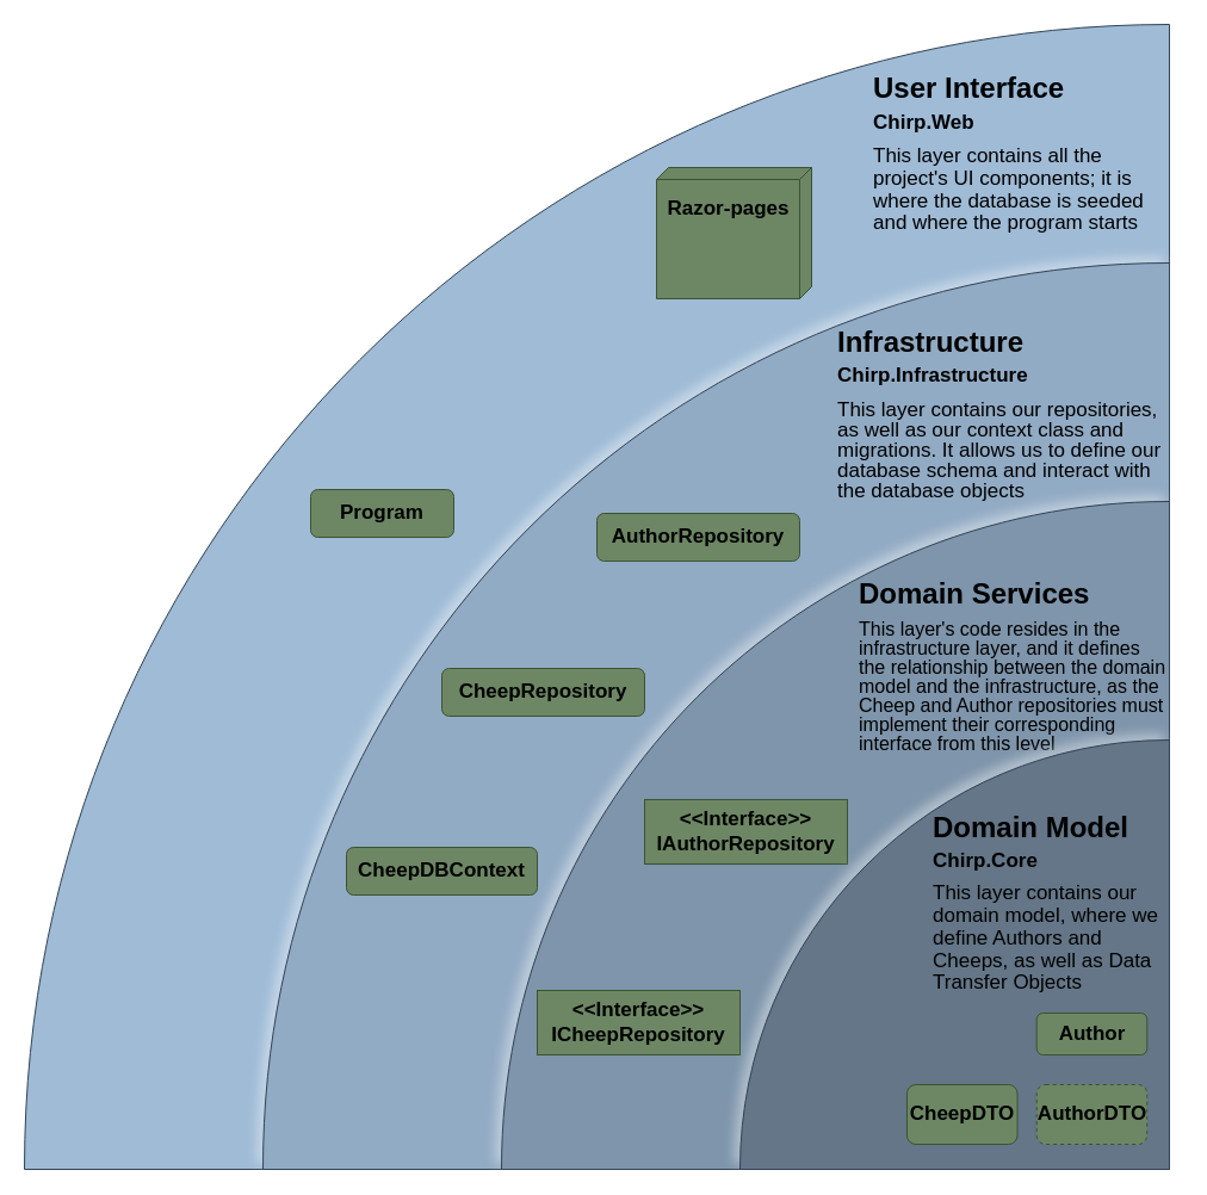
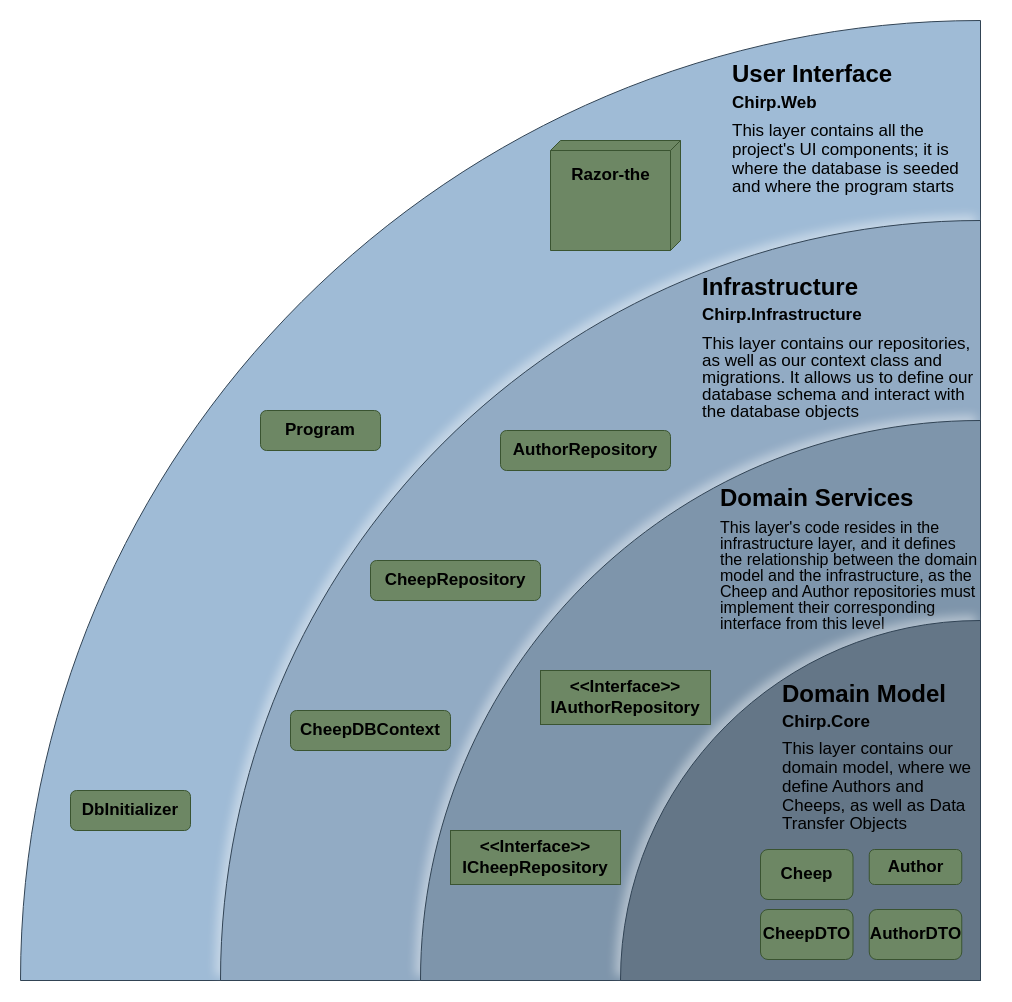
  <mxCell id="0" />
  <mxCell id="1" value="4" parent="0" />
  <mxCell id="2" value="" style="shape=stencil(rVRNT4NAEP01JHqgQdCDxwb14MHE6B+Ybqdl0mWX7C6F+uudZUtbSmmMmhBg3mPefC5RltsCKozSREGJUfYUpel7DcahYSwnIySTKb8Xgbx/DGYzNMFWKFzAtmAIFr2fdUZvsKGl2yuQKtCQ82z2HCVz/sZfWS60UixCWtkBc8KzGJBi36QNYsnsIYTZ7e1gVRyhRF/EKXos8S0AUfry60h3P4v0cTlSljMyVXCWL0Bs1kbXankxvwp8M0dET5d6i8fE+xENO3S59F5BkjpRSP5XoE/oisJn4b3BCL4bWBLx88a0HuOWMLa79SsJXZ1O860EJwpvdJ79Ulv6OnwBoiDsHJoC/GB3uvYGKDfj52ttPWiwkiAw0OaQxL6ehlwIQjyx+VTx+7zP+m/Oym9jaMnGRjvwKzDolASzxph14pWE9YCyDWI1hv8wbCG1xSungfHRwnXoxJZm+UobvLK+K5Iy/BamTsZIoEPDVDvgGw==);whiteSpace=wrap;html=1;fillColor=#9FBBD6;strokeColor=#314354;rotation=-180;shadow=1;shadowColor=#FFFFFF;shadowOpacity=40;shadowOffsetX=-5;shadowOffsetY=-5;shadowBlur=5;" parent="1" vertex="1"><mxGeometry x="20" y="20" width="960" height="960" as="geometry" /></mxCell>
  <mxCell id="3" value="" style="verticalAlign=top;align=left;spacingTop=8;spacingLeft=2;spacingRight=12;shape=cube;size=10;direction=south;fontStyle=4;html=1;whiteSpace=wrap;strokeColor=#3A5431;fillColor=#6d8764;rotation=0;strokeWidth=1;noLabel=0;connectable=1;allowArrows=1;fixDash=0;recursiveResize=1;comic=0;fontColor=#ffffff;" parent="1" vertex="1"><mxGeometry x="550" y="140" width="130" height="110" as="geometry" /></mxCell>
- <mxCell id="4" value="&lt;font style=&quot;font-size: 17px;&quot;&gt;&lt;b style=&quot;&quot;&gt;Razor-pages&lt;/b&gt;&lt;/font&gt;" style="text;html=1;align=center;verticalAlign=middle;resizable=0;points=[];autosize=1;strokeColor=none;fillColor=none;" parent="1" vertex="1"><mxGeometry x="545" y="160" width="130" height="30" as="geometry" /></mxCell>
+ <mxCell id="4" value="&lt;font style=&quot;font-size: 17px;&quot;&gt;&lt;b style=&quot;&quot;&gt;Razor-the&lt;/b&gt;&lt;/font&gt;" style="text;html=1;align=center;verticalAlign=middle;resizable=0;points=[];autosize=1;strokeColor=none;fillColor=none;" parent="1" vertex="1"><mxGeometry x="545" y="160" width="130" height="30" as="geometry" /></mxCell>
  <mxCell id="5" value="&lt;h1 style=&quot;margin-top: 0px; line-height: 60%;&quot;&gt;&lt;font&gt;&lt;br&gt;&lt;/font&gt;&lt;/h1&gt;&lt;h1 style=&quot;margin-top: 0px; line-height: 60%;&quot;&gt;&lt;font&gt;User Interface&lt;/font&gt;&lt;/h1&gt;&lt;h3 style=&quot;line-height: 60%;&quot;&gt;&lt;font style=&quot;font-size: 17px; line-height: 60%;&quot;&gt;Chirp.Web&lt;/font&gt;&lt;/h3&gt;&lt;p style=&quot;line-height: 90%;&quot;&gt;&lt;font style=&quot;line-height: 110%; font-size: 17px;&quot;&gt;This layer contains all the project's UI components; it is where the database is seeded and where the program starts&lt;/font&gt;&lt;/p&gt;" style="text;html=1;whiteSpace=wrap;overflow=hidden;rounded=0;" parent="1" vertex="1"><mxGeometry x="730" y="30" width="250" height="200" as="geometry" /></mxCell>
  <mxCell id="6" value="&lt;font style=&quot;font-size: 17px;&quot; color=&quot;#000000&quot;&gt;&lt;b style=&quot;&quot;&gt;Program&lt;/b&gt;&lt;/font&gt;" style="rounded=1;whiteSpace=wrap;html=1;fillColor=#6d8764;fontColor=#ffffff;strokeColor=#3A5431;" vertex="1" parent="1"><mxGeometry x="260" y="410" width="120" height="40" as="geometry" /></mxCell>
+ <mxCell id="7" value="&lt;font style=&quot;font-size: 17px;&quot; color=&quot;#000000&quot;&gt;&lt;b style=&quot;&quot;&gt;DbInitializer&lt;/b&gt;&lt;/font&gt;" style="rounded=1;whiteSpace=wrap;html=1;fillColor=#6d8764;fontColor=#ffffff;strokeColor=#3A5431;" parent="1" vertex="1"><mxGeometry x="70" y="790" width="120" height="40" as="geometry" /></mxCell>
  <mxCell id="8" value="3" parent="0" />
  <mxCell id="9" value="" style="shape=stencil(rVRNT4NAEP01JHqgQdCDxwb14MHE6B+Ybqdl0mWX7C6F+uudZUtbSmmMmhBg3mPefC5RltsCKozSREGJUfYUpel7DcahYSwnIySTKb8Xgbx/DGYzNMFWKFzAtmAIFr2fdUZvsKGl2yuQKtCQ82z2HCVz/sZfWS60UixCWtkBc8KzGJBi36QNYsnsIYTZ7e1gVRyhRF/EKXos8S0AUfry60h3P4v0cTlSljMyVXCWL0Bs1kbXankxvwp8M0dET5d6i8fE+xENO3S59F5BkjpRSP5XoE/oisJn4b3BCL4bWBLx88a0HuOWMLa79SsJXZ1O860EJwpvdJ79Ulv6OnwBoiDsHJoC/GB3uvYGKDfj52ttPWiwkiAw0OaQxL6ehlwIQjyx+VTx+7zP+m/Oym9jaMnGRjvwKzDolASzxph14pWE9YCyDWI1hv8wbCG1xSungfHRwnXoxJZm+UobvLK+K5Iy/BamTsZIoEPDVDvgGw==);whiteSpace=wrap;html=1;fillColor=#92ABC4;strokeColor=#314354;rotation=-180;shadow=1;shadowColor=#FFFFFF;shadowOpacity=40;shadowOffsetX=-5;shadowOffsetY=-5;shadowBlur=5;" parent="8" vertex="1"><mxGeometry x="220" y="220" width="760" height="760" as="geometry" /></mxCell>
  <mxCell id="10" value="&lt;font style=&quot;font-size: 17px;&quot; color=&quot;#000000&quot;&gt;&lt;b style=&quot;&quot;&gt;AuthorRepository&lt;/b&gt;&lt;/font&gt;" style="rounded=1;whiteSpace=wrap;html=1;fillColor=#6d8764;fontColor=#ffffff;strokeColor=#3A5431;" vertex="1" parent="8"><mxGeometry x="500" y="430" width="170" height="40" as="geometry" /></mxCell>
  <mxCell id="11" value="&lt;font style=&quot;font-size: 17px;&quot; color=&quot;#000000&quot;&gt;&lt;b style=&quot;&quot;&gt;CheepRepository&lt;/b&gt;&lt;/font&gt;" style="rounded=1;whiteSpace=wrap;html=1;fillColor=#6d8764;fontColor=#ffffff;strokeColor=#3A5431;" vertex="1" parent="8"><mxGeometry x="370" y="560" width="170" height="40" as="geometry" /></mxCell>
  <mxCell id="12" value="&lt;font style=&quot;font-size: 17px;&quot; color=&quot;#000000&quot;&gt;&lt;b style=&quot;&quot;&gt;CheepDBContext&lt;/b&gt;&lt;/font&gt;" style="rounded=1;whiteSpace=wrap;html=1;fillColor=#6d8764;fontColor=#ffffff;strokeColor=#3A5431;" vertex="1" parent="8"><mxGeometry x="290" y="710" width="160" height="40" as="geometry" /></mxCell>
  <mxCell id="13" value="&lt;h1 style=&quot;margin-top: 0px; line-height: 70%;&quot;&gt;&lt;br&gt;&lt;/h1&gt;&lt;h1 style=&quot;margin-top: 0px; line-height: 60%;&quot;&gt;Infrastructure&lt;/h1&gt;&lt;h3 style=&quot;line-height: 60%;&quot;&gt;&lt;font style=&quot;font-size: 17px; line-height: 60%;&quot;&gt;Chirp.Infrastructure&lt;/font&gt;&lt;/h3&gt;&lt;p style=&quot;line-height: 90%;&quot;&gt;&lt;font style=&quot;font-size: 17px; line-height: 100%;&quot;&gt;This layer contains our repositories, as well as our context class and migrations. It allows us to define our database schema and interact with the database objects&amp;nbsp;&lt;/font&gt;&lt;/p&gt;" style="text;html=1;whiteSpace=wrap;overflow=hidden;rounded=0;" parent="8" vertex="1"><mxGeometry x="700" y="240" width="280" height="220" as="geometry" /></mxCell>
  <mxCell id="14" value="2" parent="0" />
  <mxCell id="15" value="" style="shape=stencil(rVRNT4NAEP01JHqgQdCDxwb14MHE6B+Ybqdl0mWX7C6F+uudZUtbSmmMmhBg3mPefC5RltsCKozSREGJUfYUpel7DcahYSwnIySTKb8Xgbx/DGYzNMFWKFzAtmAIFr2fdUZvsKGl2yuQKtCQ82z2HCVz/sZfWS60UixCWtkBc8KzGJBi36QNYsnsIYTZ7e1gVRyhRF/EKXos8S0AUfry60h3P4v0cTlSljMyVXCWL0Bs1kbXankxvwp8M0dET5d6i8fE+xENO3S59F5BkjpRSP5XoE/oisJn4b3BCL4bWBLx88a0HuOWMLa79SsJXZ1O860EJwpvdJ79Ulv6OnwBoiDsHJoC/GB3uvYGKDfj52ttPWiwkiAw0OaQxL6ehlwIQjyx+VTx+7zP+m/Oym9jaMnGRjvwKzDolASzxph14pWE9YCyDWI1hv8wbCG1xSungfHRwnXoxJZm+UobvLK+K5Iy/BamTsZIoEPDVDvgGw==);whiteSpace=wrap;html=1;fillColor=#7E95AB;strokeColor=#314354;rotation=-180;shadow=1;shadowColor=#FFFFFF;shadowOpacity=40;shadowOffsetX=-5;shadowOffsetY=-5;shadowBlur=5;" parent="14" vertex="1"><mxGeometry x="420" y="420" width="560" height="560" as="geometry" /></mxCell>
  <mxCell id="16" value="&lt;h1 style=&quot;margin-top: 0px; line-height: 50%;&quot;&gt;&lt;br&gt;&lt;/h1&gt;&lt;h1 style=&quot;margin-top: 0px; line-height: 50%;&quot;&gt;Domain Services&lt;/h1&gt;&lt;p style=&quot;line-height: 90%;&quot;&gt;&lt;font style=&quot;font-size: 16px; line-height: 100%;&quot;&gt;&lt;font&gt;This layer's code resides in the infrastructure layer, and it defines the relationship between the domain model&amp;nbsp;&lt;/font&gt;&lt;span style=&quot;background-color: initial;&quot;&gt;and the infrastructure, as the Cheep and Author repositories must implement their corresponding interface from this level&lt;/span&gt;&lt;/font&gt;&lt;/p&gt;" style="text;html=1;whiteSpace=wrap;overflow=hidden;rounded=0;" parent="14" vertex="1"><mxGeometry x="718" y="457" width="260" height="210" as="geometry" /></mxCell>
  <mxCell id="17" value="&lt;font style=&quot;font-weight: 700; font-size: 17px;&quot; color=&quot;#000000&quot;&gt;&amp;lt;&amp;lt;Interface&amp;gt;&amp;gt;&lt;/font&gt;&lt;div style=&quot;color: rgb(255, 255, 255); font-weight: 700;&quot;&gt;&lt;font style=&quot;font-size: 17px;&quot; color=&quot;#000000&quot;&gt;ICheepRepository&lt;/font&gt;&lt;/div&gt;" style="rounded=0;whiteSpace=wrap;html=1;fillColor=#6d8764;fontColor=#ffffff;strokeColor=#3A5431;" vertex="1" parent="14"><mxGeometry x="450" y="830" width="170" height="54" as="geometry" /></mxCell>
  <mxCell id="18" value="&lt;font style=&quot;font-weight: 700; font-size: 17px;&quot; color=&quot;#000000&quot;&gt;&amp;lt;&amp;lt;Interface&amp;gt;&amp;gt;&lt;/font&gt;&lt;div style=&quot;font-weight: 700;&quot;&gt;&lt;font style=&quot;font-size: 17px;&quot; color=&quot;#000000&quot;&gt;IAuthorRepository&lt;/font&gt;&lt;/div&gt;" style="rounded=0;whiteSpace=wrap;html=1;fillColor=#6d8764;fontColor=#ffffff;strokeColor=#3A5431;" vertex="1" parent="14"><mxGeometry x="540" y="670" width="170" height="54" as="geometry" /></mxCell>
  <mxCell id="19" value="1" parent="0" />
  <mxCell id="20" value="" style="shape=stencil(rVRNT4NAEP01JHqgQdCDxwb14MHE6B+Ybqdl0mWX7C6F+uudZUtbSmmMmhBg3mPefC5RltsCKozSREGJUfYUpel7DcahYSwnIySTKb8Xgbx/DGYzNMFWKFzAtmAIFr2fdUZvsKGl2yuQKtCQ82z2HCVz/sZfWS60UixCWtkBc8KzGJBi36QNYsnsIYTZ7e1gVRyhRF/EKXos8S0AUfry60h3P4v0cTlSljMyVXCWL0Bs1kbXankxvwp8M0dET5d6i8fE+xENO3S59F5BkjpRSP5XoE/oisJn4b3BCL4bWBLx88a0HuOWMLa79SsJXZ1O860EJwpvdJ79Ulv6OnwBoiDsHJoC/GB3uvYGKDfj52ttPWiwkiAw0OaQxL6ehlwIQjyx+VTx+7zP+m/Oym9jaMnGRjvwKzDolASzxph14pWE9YCyDWI1hv8wbCG1xSungfHRwnXoxJZm+UobvLK+K5Iy/BamTsZIoEPDVDvgGw==);whiteSpace=wrap;html=1;fillColor=#647687;strokeColor=#314354;rotation=-180;shadow=1;shadowColor=#FFFFFF;shadowOpacity=40;shadowOffsetX=-5;shadowBlur=5;shadowOffsetY=-5;perimeter=rectanglePerimeter;" parent="19" vertex="1"><mxGeometry x="620" y="620" width="360" height="360" as="geometry" /></mxCell>
  <mxCell id="21" value="&lt;h1 style=&quot;margin-top: 0px; line-height: 60%;&quot;&gt;&lt;br&gt;&lt;/h1&gt;&lt;h1 style=&quot;margin-top: 0px; line-height: 60%;&quot;&gt;Domain Model&lt;/h1&gt;&lt;h3 style=&quot;line-height: 60%;&quot;&gt;&lt;font style=&quot;font-size: 17px;&quot;&gt;Chirp.Core&lt;/font&gt;&lt;/h3&gt;&lt;p style=&quot;line-height: 100%;&quot;&gt;&lt;font style=&quot;font-size: 17px; line-height: 110%;&quot;&gt;This layer contains our domain model, where we define Authors and Cheeps, as well as Data Transfer Objects&lt;/font&gt;&lt;/p&gt;" style="text;html=1;whiteSpace=wrap;overflow=hidden;rounded=0;" parent="19" vertex="1"><mxGeometry x="780" y="650" width="210" height="190" as="geometry" /></mxCell>
  <mxCell id="22" value="&lt;font color=&quot;#000000&quot;&gt;&lt;span style=&quot;font-size: 17px;&quot;&gt;&lt;b&gt;Author&lt;/b&gt;&lt;/span&gt;&lt;/font&gt;" style="rounded=1;whiteSpace=wrap;html=1;fillColor=#6d8764;fontColor=#ffffff;strokeColor=#3A5431;" vertex="1" parent="19"><mxGeometry x="868.75" y="849" width="92.5" height="35" as="geometry" /></mxCell>
+ <mxCell id="23" value="&lt;font color=&quot;#000000&quot;&gt;&lt;span style=&quot;font-size: 17px;&quot;&gt;&lt;b&gt;Cheep&lt;/b&gt;&lt;/span&gt;&lt;/font&gt;" style="rounded=1;whiteSpace=wrap;html=1;fillColor=#6d8764;fontColor=#ffffff;strokeColor=#3A5431;" vertex="1" parent="19"><mxGeometry x="760" y="849" width="92.5" height="50" as="geometry" /></mxCell>
  <mxCell id="24" value="&lt;font color=&quot;#000000&quot;&gt;&lt;span style=&quot;font-size: 17px;&quot;&gt;&lt;b&gt;CheepDTO&lt;/b&gt;&lt;/span&gt;&lt;/font&gt;" style="rounded=1;whiteSpace=wrap;html=1;fillColor=#6d8764;fontColor=#ffffff;strokeColor=#3A5431;" vertex="1" parent="19"><mxGeometry x="760" y="909" width="92.5" height="50" as="geometry" /></mxCell>
- <mxCell id="25" value="&lt;font color=&quot;#000000&quot;&gt;&lt;span style=&quot;font-size: 17px;&quot;&gt;&lt;b&gt;AuthorDTO&lt;/b&gt;&lt;/span&gt;&lt;/font&gt;" style="rounded=1;whiteSpace=wrap;html=1;fillColor=#6d8764;fontColor=#ffffff;strokeColor=#3A5431;dashed=1;" vertex="1" parent="19"><mxGeometry x="868.75" y="909" width="92.5" height="50" as="geometry" /></mxCell>
+ <mxCell id="25" value="&lt;font color=&quot;#000000&quot;&gt;&lt;span style=&quot;font-size: 17px;&quot;&gt;&lt;b&gt;AuthorDTO&lt;/b&gt;&lt;/span&gt;&lt;/font&gt;" style="rounded=1;whiteSpace=wrap;html=1;fillColor=#6d8764;fontColor=#ffffff;strokeColor=#3A5431;" vertex="1" parent="19"><mxGeometry x="868.75" y="909" width="92.5" height="50" as="geometry" /></mxCell>
